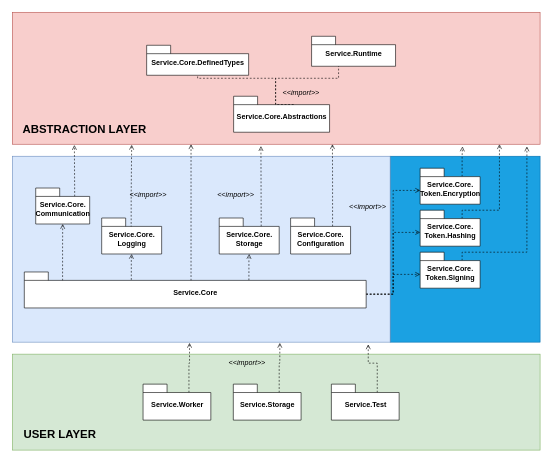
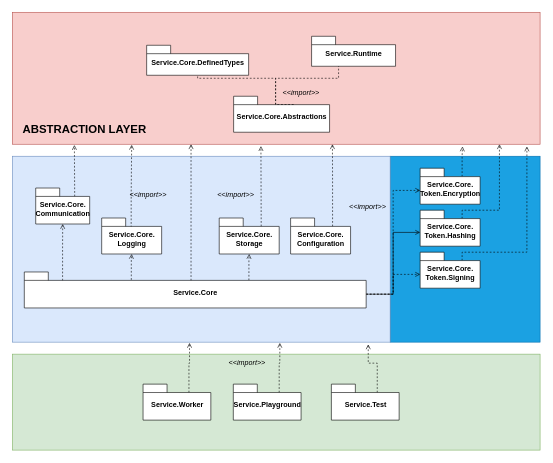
  <mxCell id="0" />
  <mxCell id="1" parent="0" />
  <mxCell id="2" value="" style="html=1;fillColor=#d5e8d4;strokeColor=#82b366;" vertex="1" parent="1"><mxGeometry x="20" y="590" width="880" height="160" as="geometry" /></mxCell>
  <mxCell id="3" value="" style="html=1;fillColor=#1ba1e2;strokeColor=#006EAF;fontColor=#ffffff;" vertex="1" parent="1"><mxGeometry x="650" y="260" width="250" height="310" as="geometry" /></mxCell>
  <mxCell id="4" value="" style="html=1;fillColor=#dae8fc;strokeColor=#6c8ebf;" vertex="1" parent="1"><mxGeometry x="20" y="260" width="630" height="310" as="geometry" /></mxCell>
  <mxCell id="5" value="" style="html=1;fillColor=#f8cecc;strokeColor=#b85450;" vertex="1" parent="1"><mxGeometry x="20" y="20" width="880" height="220" as="geometry" /></mxCell>
  <mxCell id="6" style="edgeStyle=orthogonalEdgeStyle;rounded=0;orthogonalLoop=1;jettySize=auto;html=1;exitX=0;exitY=0;exitDx=100;exitDy=14;exitPerimeter=0;entryX=0.588;entryY=1;entryDx=0;entryDy=0;entryPerimeter=0;dashed=1;endArrow=open;endFill=0;" edge="1" parent="1" source="8" target="9"><mxGeometry relative="1" as="geometry"><Array as="points"><mxPoint x="459" y="174" /><mxPoint x="459" y="130" /><mxPoint x="329" y="130" /><mxPoint x="329" y="100" /></Array></mxGeometry></mxCell>
  <mxCell id="7" style="edgeStyle=orthogonalEdgeStyle;rounded=0;orthogonalLoop=1;jettySize=auto;html=1;exitX=0;exitY=0;exitDx=100;exitDy=14;exitPerimeter=0;entryX=0.5;entryY=1;entryDx=0;entryDy=0;entryPerimeter=0;dashed=1;endArrow=open;endFill=0;" edge="1" parent="1" source="8" target="26"><mxGeometry relative="1" as="geometry"><Array as="points"><mxPoint x="459" y="174" /><mxPoint x="459" y="130" /><mxPoint x="564" y="130" /><mxPoint x="564" y="100" /></Array></mxGeometry></mxCell>
  <mxCell id="8" value="Service.Core.Abstractions" style="shape=folder;fontStyle=1;spacingTop=10;tabWidth=40;tabHeight=14;tabPosition=left;html=1;" vertex="1" parent="1"><mxGeometry x="389" y="160" width="160" height="60" as="geometry" /></mxCell>
  <mxCell id="9" value="Service.Core.DefinedTypes" style="shape=folder;fontStyle=1;spacingTop=10;tabWidth=40;tabHeight=14;tabPosition=left;html=1;" vertex="1" parent="1"><mxGeometry x="244" y="75" width="170" height="50" as="geometry" /></mxCell>
  <mxCell id="10" value="&lt;i&gt;&amp;lt;&amp;lt;import&amp;gt;&amp;gt;&lt;/i&gt;" style="text;whiteSpace=wrap;html=1;" vertex="1" parent="1"><mxGeometry x="469" y="140" width="90" height="30" as="geometry" /></mxCell>
  <mxCell id="11" style="edgeStyle=orthogonalEdgeStyle;rounded=0;orthogonalLoop=1;jettySize=auto;html=1;exitX=0.112;exitY=0.239;exitDx=0;exitDy=0;exitPerimeter=0;entryX=0.5;entryY=1;entryDx=0;entryDy=0;entryPerimeter=0;dashed=1;endArrow=open;endFill=0;" edge="1" parent="1" source="18" target="21"><mxGeometry relative="1" as="geometry" /></mxCell>
  <mxCell id="12" style="edgeStyle=orthogonalEdgeStyle;rounded=0;orthogonalLoop=1;jettySize=auto;html=1;exitX=0.313;exitY=0.219;exitDx=0;exitDy=0;exitPerimeter=0;entryX=0.5;entryY=1;entryDx=0;entryDy=0;entryPerimeter=0;dashed=1;endArrow=open;endFill=0;" edge="1" parent="1" source="18" target="23"><mxGeometry relative="1" as="geometry" /></mxCell>
  <mxCell id="13" style="edgeStyle=orthogonalEdgeStyle;rounded=0;orthogonalLoop=1;jettySize=auto;html=1;exitX=0.657;exitY=0.229;exitDx=0;exitDy=0;exitPerimeter=0;entryX=0.5;entryY=1;entryDx=0;entryDy=0;entryPerimeter=0;dashed=1;endArrow=open;endFill=0;" edge="1" parent="1" source="18" target="25"><mxGeometry relative="1" as="geometry" /></mxCell>
  <mxCell id="14" style="edgeStyle=orthogonalEdgeStyle;rounded=0;orthogonalLoop=1;jettySize=auto;html=1;exitX=0.487;exitY=0.239;exitDx=0;exitDy=0;exitPerimeter=0;dashed=1;endArrow=open;endFill=0;" edge="1" parent="1" source="18"><mxGeometry relative="1" as="geometry"><mxPoint x="318" y="240" as="targetPoint" /><Array as="points"><mxPoint x="318" y="240" /></Array></mxGeometry></mxCell>
  <mxCell id="15" style="edgeStyle=orthogonalEdgeStyle;rounded=0;orthogonalLoop=1;jettySize=auto;html=1;exitX=0;exitY=0;exitDx=570;exitDy=37;exitPerimeter=0;entryX=0;entryY=0;entryDx=0;entryDy=37;entryPerimeter=0;dashed=1;endArrow=open;endFill=0;" edge="1" parent="1" source="18" target="34"><mxGeometry relative="1" as="geometry" /></mxCell>
- <mxCell id="16" style="edgeStyle=orthogonalEdgeStyle;rounded=0;orthogonalLoop=1;jettySize=auto;html=1;exitX=0;exitY=0;exitDx=570;exitDy=37;exitPerimeter=0;entryX=0;entryY=0;entryDx=0;entryDy=37;entryPerimeter=0;dashed=1;endArrow=open;endFill=0;" edge="1" parent="1" source="18" target="32"><mxGeometry relative="1" as="geometry" /></mxCell>
+ <mxCell id="16" style="edgeStyle=orthogonalEdgeStyle;rounded=0;orthogonalLoop=1;jettySize=auto;html=1;exitX=0;exitY=0;exitDx=570;exitDy=37;exitPerimeter=0;entryX=0;entryY=0;entryDx=0;entryDy=37;entryPerimeter=0;dashed=0;endArrow=open;endFill=0;" edge="1" parent="1" source="18" target="32"><mxGeometry relative="1" as="geometry" /></mxCell>
  <mxCell id="17" style="edgeStyle=orthogonalEdgeStyle;rounded=0;orthogonalLoop=1;jettySize=auto;html=1;exitX=0;exitY=0;exitDx=570;exitDy=37;exitPerimeter=0;entryX=0;entryY=0;entryDx=0;entryDy=37;entryPerimeter=0;dashed=1;endArrow=open;endFill=0;" edge="1" parent="1" source="18" target="30"><mxGeometry relative="1" as="geometry" /></mxCell>
  <mxCell id="18" value="Service.Core" style="shape=folder;fontStyle=1;spacingTop=10;tabWidth=40;tabHeight=14;tabPosition=left;html=1;" vertex="1" parent="1"><mxGeometry x="40" y="453" width="570" height="60" as="geometry" /></mxCell>
  <mxCell id="19" value="&lt;b style=&quot;font-size: 19px;&quot;&gt;ABSTRACTION LAYER&lt;/b&gt;" style="text;html=1;align=center;verticalAlign=middle;resizable=0;points=[];autosize=1;strokeColor=none;fillColor=none;fontSize=19;" vertex="1" parent="1"><mxGeometry x="30" y="200" width="220" height="30" as="geometry" /></mxCell>
  <mxCell id="20" style="edgeStyle=orthogonalEdgeStyle;rounded=0;orthogonalLoop=1;jettySize=auto;html=1;exitX=0;exitY=0;exitDx=65;exitDy=14;exitPerimeter=0;entryX=0.123;entryY=1.006;entryDx=0;entryDy=0;entryPerimeter=0;dashed=1;endArrow=open;endFill=0;" edge="1" parent="1" source="21"><mxGeometry relative="1" as="geometry"><mxPoint x="123.495" y="241.32" as="targetPoint" /></mxGeometry></mxCell>
  <mxCell id="21" value="&lt;div&gt;Service.Core.&lt;/div&gt;&lt;div&gt;Communication&lt;/div&gt;" style="shape=folder;fontStyle=1;spacingTop=10;tabWidth=40;tabHeight=14;tabPosition=left;html=1;" vertex="1" parent="1"><mxGeometry x="59" y="313" width="90" height="60" as="geometry" /></mxCell>
  <mxCell id="22" style="edgeStyle=orthogonalEdgeStyle;rounded=0;orthogonalLoop=1;jettySize=auto;html=1;exitX=0.492;exitY=0.262;exitDx=0;exitDy=0;exitPerimeter=0;dashed=1;endArrow=open;endFill=0;" edge="1" parent="1" source="23"><mxGeometry relative="1" as="geometry"><mxPoint x="219" y="241" as="targetPoint" /><Array as="points"><mxPoint x="218" y="324" /></Array></mxGeometry></mxCell>
  <mxCell id="23" value="&lt;div&gt;Service.Core.&lt;/div&gt;&lt;div&gt;Logging&lt;/div&gt;" style="shape=folder;fontStyle=1;spacingTop=10;tabWidth=40;tabHeight=14;tabPosition=left;html=1;" vertex="1" parent="1"><mxGeometry x="169" y="363" width="100" height="60" as="geometry" /></mxCell>
  <mxCell id="24" style="edgeStyle=orthogonalEdgeStyle;rounded=0;orthogonalLoop=1;jettySize=auto;html=1;exitX=0;exitY=0;exitDx=70;exitDy=14;exitPerimeter=0;entryX=0.539;entryY=1.014;entryDx=0;entryDy=0;entryPerimeter=0;dashed=1;endArrow=open;endFill=0;" edge="1" parent="1" source="25"><mxGeometry relative="1" as="geometry"><mxPoint x="434.535" y="243.08" as="targetPoint" /></mxGeometry></mxCell>
  <mxCell id="25" value="&lt;div&gt;Service.Core.&lt;/div&gt;&lt;div&gt;Storage&lt;/div&gt;" style="shape=folder;fontStyle=1;spacingTop=10;tabWidth=40;tabHeight=14;tabPosition=left;html=1;" vertex="1" parent="1"><mxGeometry x="365" y="363" width="100" height="60" as="geometry" /></mxCell>
  <mxCell id="26" value="Service.Runtime" style="shape=folder;fontStyle=1;spacingTop=10;tabWidth=40;tabHeight=14;tabPosition=left;html=1;" vertex="1" parent="1"><mxGeometry x="519" y="60" width="140" height="50" as="geometry" /></mxCell>
  <mxCell id="27" style="edgeStyle=orthogonalEdgeStyle;rounded=0;orthogonalLoop=1;jettySize=auto;html=1;exitX=0;exitY=0;exitDx=70;exitDy=14;exitPerimeter=0;entryX=0.75;entryY=1;entryDx=0;entryDy=0;dashed=1;endArrow=open;endFill=0;" edge="1" parent="1" source="28"><mxGeometry relative="1" as="geometry"><mxPoint x="553.75" y="240" as="targetPoint" /></mxGeometry></mxCell>
  <mxCell id="28" value="&lt;div&gt;Service.Core.&lt;/div&gt;&lt;div&gt;Configuration&lt;/div&gt;" style="shape=folder;fontStyle=1;spacingTop=10;tabWidth=40;tabHeight=14;tabPosition=left;html=1;" vertex="1" parent="1"><mxGeometry x="484" y="363" width="100" height="60" as="geometry" /></mxCell>
  <mxCell id="29" style="edgeStyle=orthogonalEdgeStyle;rounded=0;orthogonalLoop=1;jettySize=auto;html=1;exitX=0;exitY=0;exitDx=70;exitDy=14;exitPerimeter=0;entryX=0.853;entryY=1.017;entryDx=0;entryDy=0;entryPerimeter=0;dashed=1;endArrow=open;endFill=0;" edge="1" parent="1" source="30" target="5"><mxGeometry relative="1" as="geometry" /></mxCell>
  <mxCell id="30" value="&lt;div&gt;Service.Core.&lt;/div&gt;&lt;div&gt;Token.Encryption&lt;/div&gt;" style="shape=folder;fontStyle=1;spacingTop=10;tabWidth=40;tabHeight=14;tabPosition=left;html=1;" vertex="1" parent="1"><mxGeometry x="700" y="280" width="100" height="60" as="geometry" /></mxCell>
  <mxCell id="31" style="edgeStyle=orthogonalEdgeStyle;rounded=0;orthogonalLoop=1;jettySize=auto;html=1;exitX=0;exitY=0;exitDx=70;exitDy=14;exitPerimeter=0;entryX=0.923;entryY=1;entryDx=0;entryDy=0;entryPerimeter=0;dashed=1;endArrow=open;endFill=0;" edge="1" parent="1" source="32" target="5"><mxGeometry relative="1" as="geometry"><Array as="points"><mxPoint x="770" y="350" /><mxPoint x="832" y="350" /></Array></mxGeometry></mxCell>
  <mxCell id="32" value="&lt;div&gt;Service.Core.&lt;/div&gt;&lt;div&gt;Token.Hashing&lt;/div&gt;" style="shape=folder;fontStyle=1;spacingTop=10;tabWidth=40;tabHeight=14;tabPosition=left;html=1;" vertex="1" parent="1"><mxGeometry x="700" y="350" width="100" height="60" as="geometry" /></mxCell>
  <mxCell id="33" style="edgeStyle=orthogonalEdgeStyle;rounded=0;orthogonalLoop=1;jettySize=auto;html=1;exitX=0;exitY=0;exitDx=70;exitDy=14;exitPerimeter=0;entryX=0.975;entryY=1.017;entryDx=0;entryDy=0;entryPerimeter=0;dashed=1;endArrow=open;endFill=0;" edge="1" parent="1" source="34" target="5"><mxGeometry relative="1" as="geometry"><Array as="points"><mxPoint x="770" y="420" /><mxPoint x="878" y="420" /></Array></mxGeometry></mxCell>
  <mxCell id="34" value="&lt;div&gt;Service.Core.&lt;/div&gt;&lt;div&gt;Token.Signing&lt;/div&gt;" style="shape=folder;fontStyle=1;spacingTop=10;tabWidth=40;tabHeight=14;tabPosition=left;html=1;" vertex="1" parent="1"><mxGeometry x="700" y="420" width="100" height="60" as="geometry" /></mxCell>
  <mxCell id="35" value="&lt;i&gt;&amp;lt;&amp;lt;import&amp;gt;&amp;gt;&lt;/i&gt;" style="text;whiteSpace=wrap;html=1;" vertex="1" parent="1"><mxGeometry x="214" y="310" width="90" height="30" as="geometry" /></mxCell>
  <mxCell id="36" value="&lt;i&gt;&amp;lt;&amp;lt;import&amp;gt;&amp;gt;&lt;/i&gt;" style="text;whiteSpace=wrap;html=1;" vertex="1" parent="1"><mxGeometry x="360" y="310" width="90" height="30" as="geometry" /></mxCell>
  <mxCell id="37" value="&lt;i&gt;&amp;lt;&amp;lt;import&amp;gt;&amp;gt;&lt;/i&gt;" style="text;whiteSpace=wrap;html=1;" vertex="1" parent="1"><mxGeometry x="580" y="330" width="90" height="30" as="geometry" /></mxCell>
  <mxCell id="38" style="edgeStyle=orthogonalEdgeStyle;rounded=0;orthogonalLoop=1;jettySize=auto;html=1;exitX=0;exitY=0;exitDx=76.5;exitDy=14;exitPerimeter=0;entryX=0.469;entryY=1.004;entryDx=0;entryDy=0;entryPerimeter=0;dashed=1;fontSize=19;endArrow=open;endFill=0;" edge="1" parent="1" source="39" target="4"><mxGeometry relative="1" as="geometry" /></mxCell>
  <mxCell id="39" value="Service.Worker" style="shape=folder;fontStyle=1;spacingTop=10;tabWidth=40;tabHeight=14;tabPosition=left;html=1;" vertex="1" parent="1"><mxGeometry x="238" y="640" width="113" height="60" as="geometry" /></mxCell>
  <mxCell id="40" style="edgeStyle=orthogonalEdgeStyle;rounded=0;orthogonalLoop=1;jettySize=auto;html=1;exitX=0;exitY=0;exitDx=76.5;exitDy=14;exitPerimeter=0;entryX=0.708;entryY=1.004;entryDx=0;entryDy=0;entryPerimeter=0;dashed=1;fontSize=19;endArrow=open;endFill=0;" edge="1" parent="1" source="41" target="4"><mxGeometry relative="1" as="geometry" /></mxCell>
- <mxCell id="41" value="Service.Storage" style="shape=folder;fontStyle=1;spacingTop=10;tabWidth=40;tabHeight=14;tabPosition=left;html=1;" vertex="1" parent="1"><mxGeometry x="388.5" y="640" width="113" height="60" as="geometry" /></mxCell>
+ <mxCell id="41" value="Service.Playground" style="shape=folder;fontStyle=1;spacingTop=10;tabWidth=40;tabHeight=14;tabPosition=left;html=1;" vertex="1" parent="1"><mxGeometry x="388.5" y="640" width="113" height="60" as="geometry" /></mxCell>
  <mxCell id="42" style="edgeStyle=orthogonalEdgeStyle;rounded=0;orthogonalLoop=1;jettySize=auto;html=1;exitX=0;exitY=0;exitDx=76.5;exitDy=14;exitPerimeter=0;entryX=0.942;entryY=1.012;entryDx=0;entryDy=0;entryPerimeter=0;dashed=1;fontSize=19;endArrow=open;endFill=0;" edge="1" parent="1" source="43" target="4"><mxGeometry relative="1" as="geometry" /></mxCell>
  <mxCell id="43" value="Service.Test" style="shape=folder;fontStyle=1;spacingTop=10;tabWidth=40;tabHeight=14;tabPosition=left;html=1;" vertex="1" parent="1"><mxGeometry x="552" y="640" width="113" height="60" as="geometry" /></mxCell>
  <mxCell id="44" value="&lt;i&gt;&amp;lt;&amp;lt;import&amp;gt;&amp;gt;&lt;/i&gt;" style="text;whiteSpace=wrap;html=1;" vertex="1" parent="1"><mxGeometry x="379" y="590" width="90" height="30" as="geometry" /></mxCell>
- <mxCell id="45" value="&lt;b&gt;USER LAYER&lt;/b&gt;" style="text;html=1;align=center;verticalAlign=middle;resizable=0;points=[];autosize=1;strokeColor=none;fillColor=none;fontSize=19;" vertex="1" parent="1"><mxGeometry x="29" y="710" width="140" height="30" as="geometry" /></mxCell>
